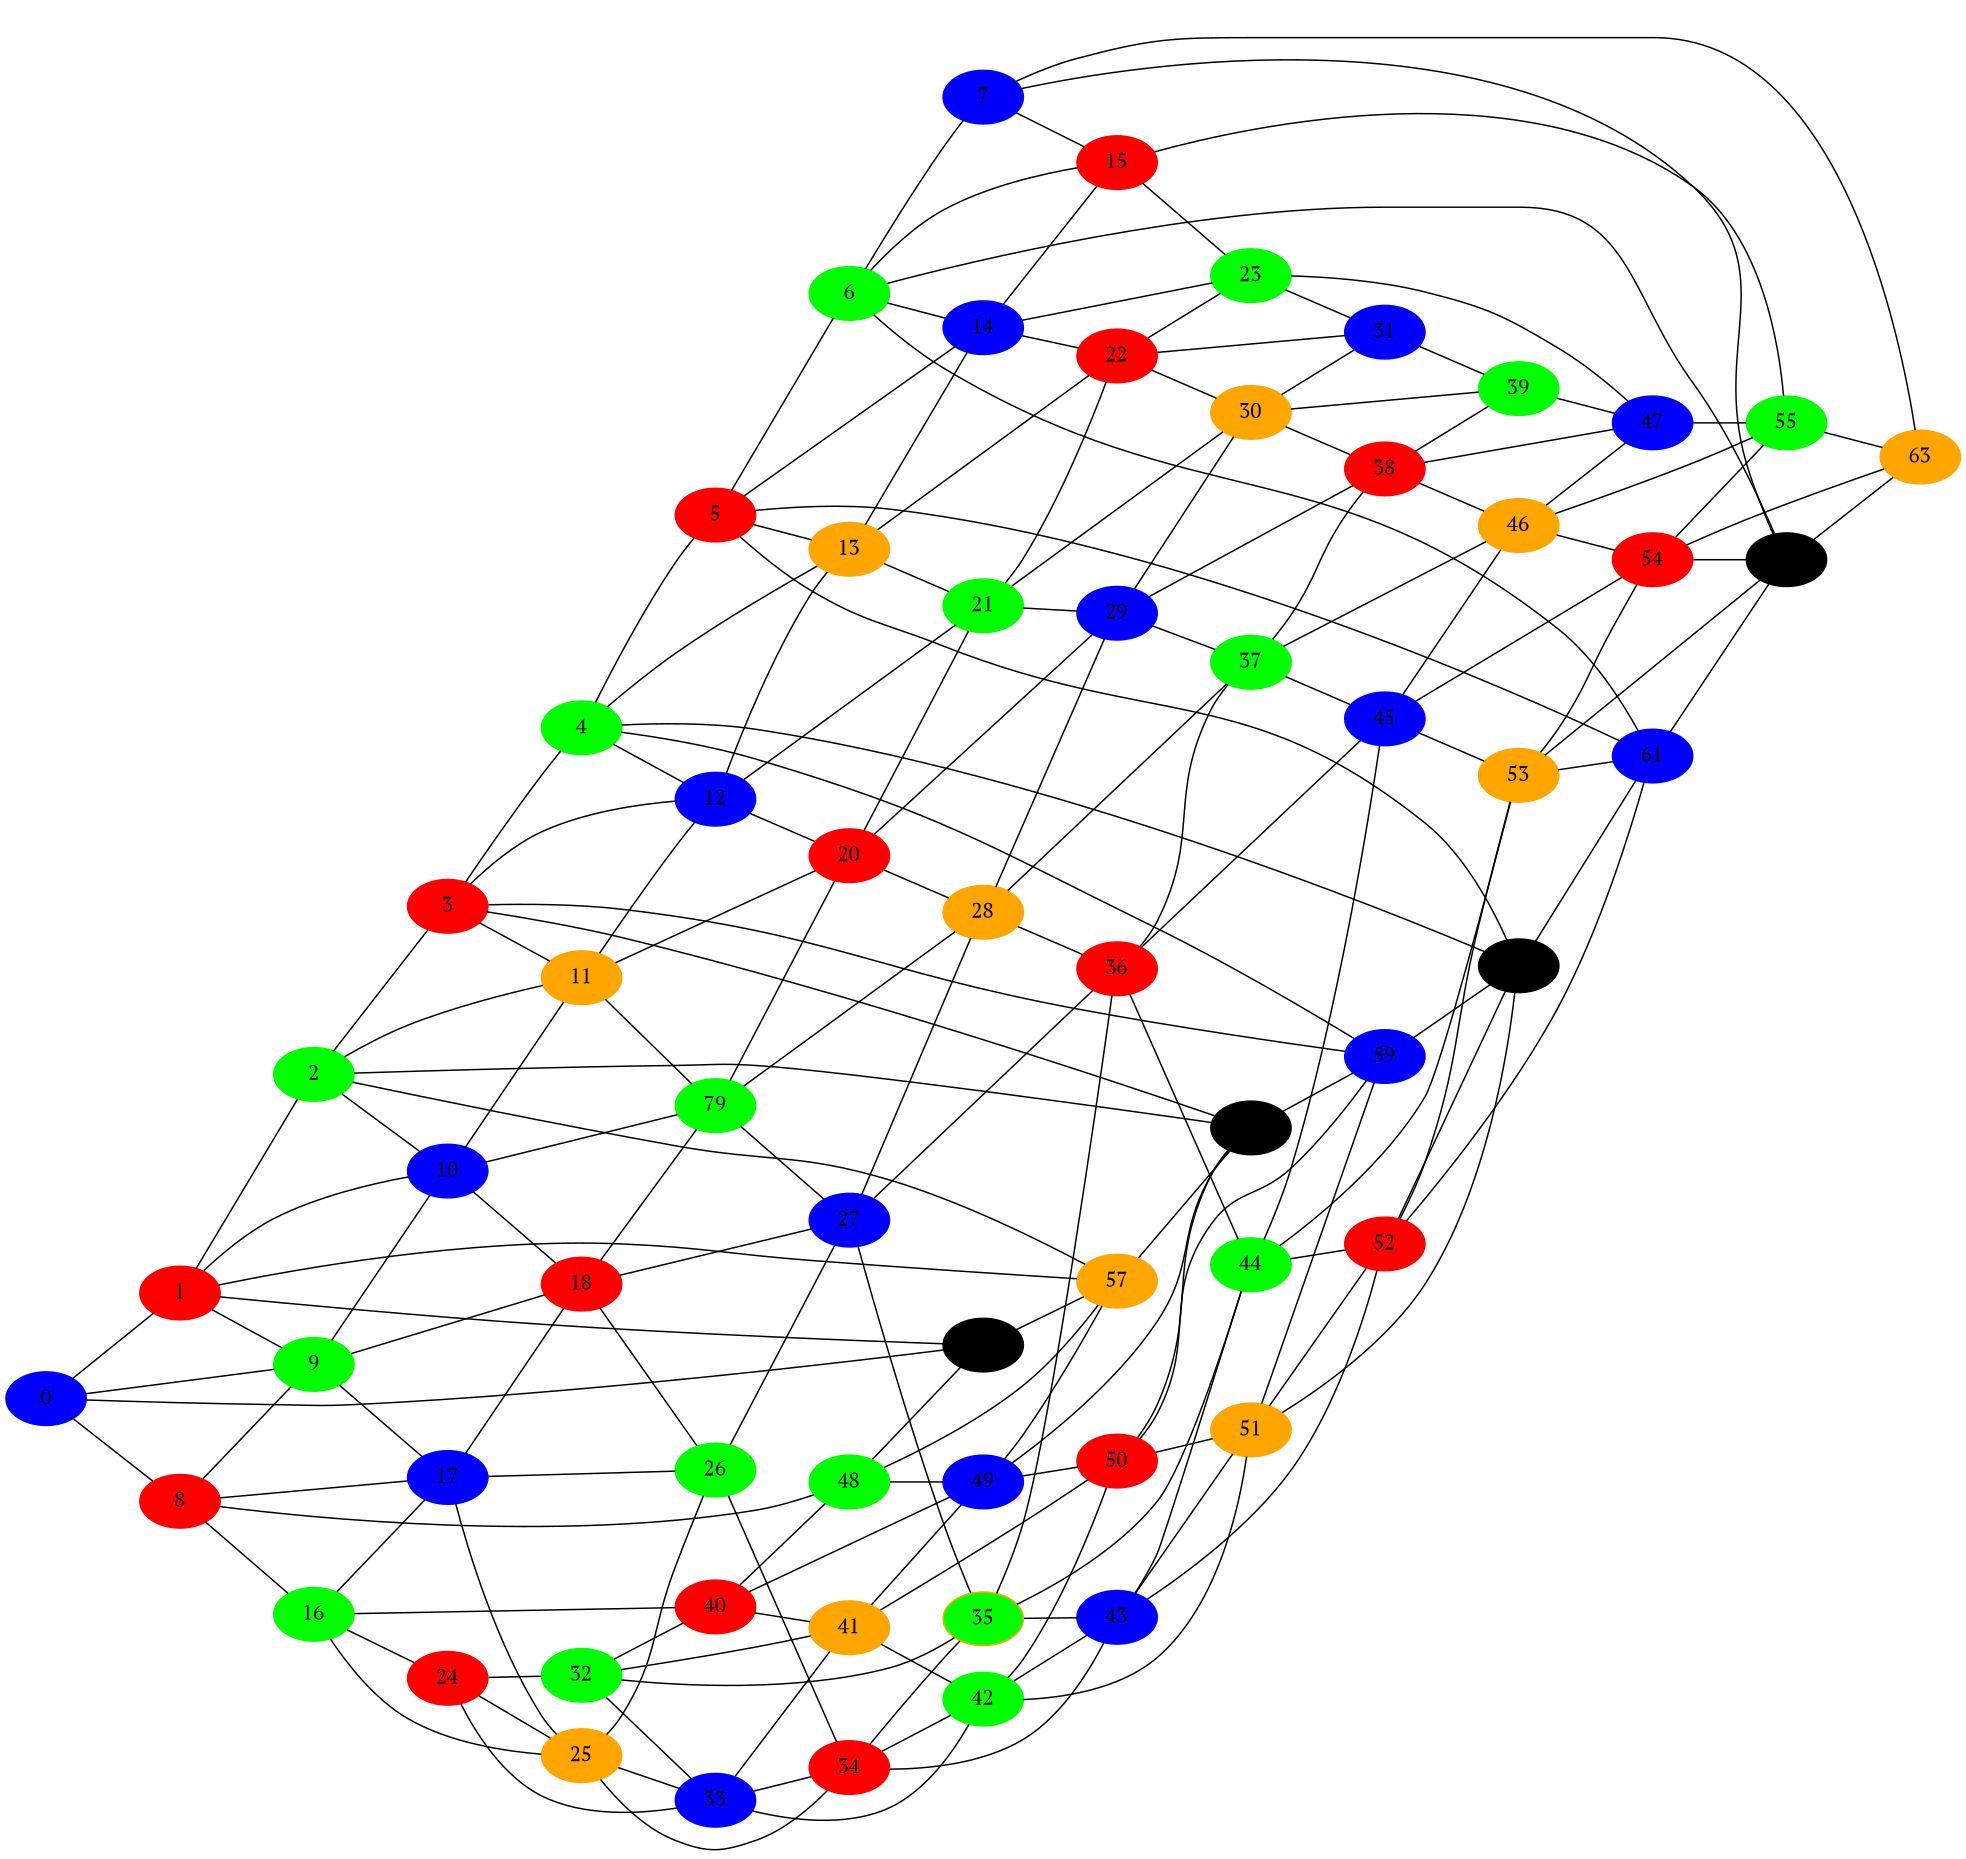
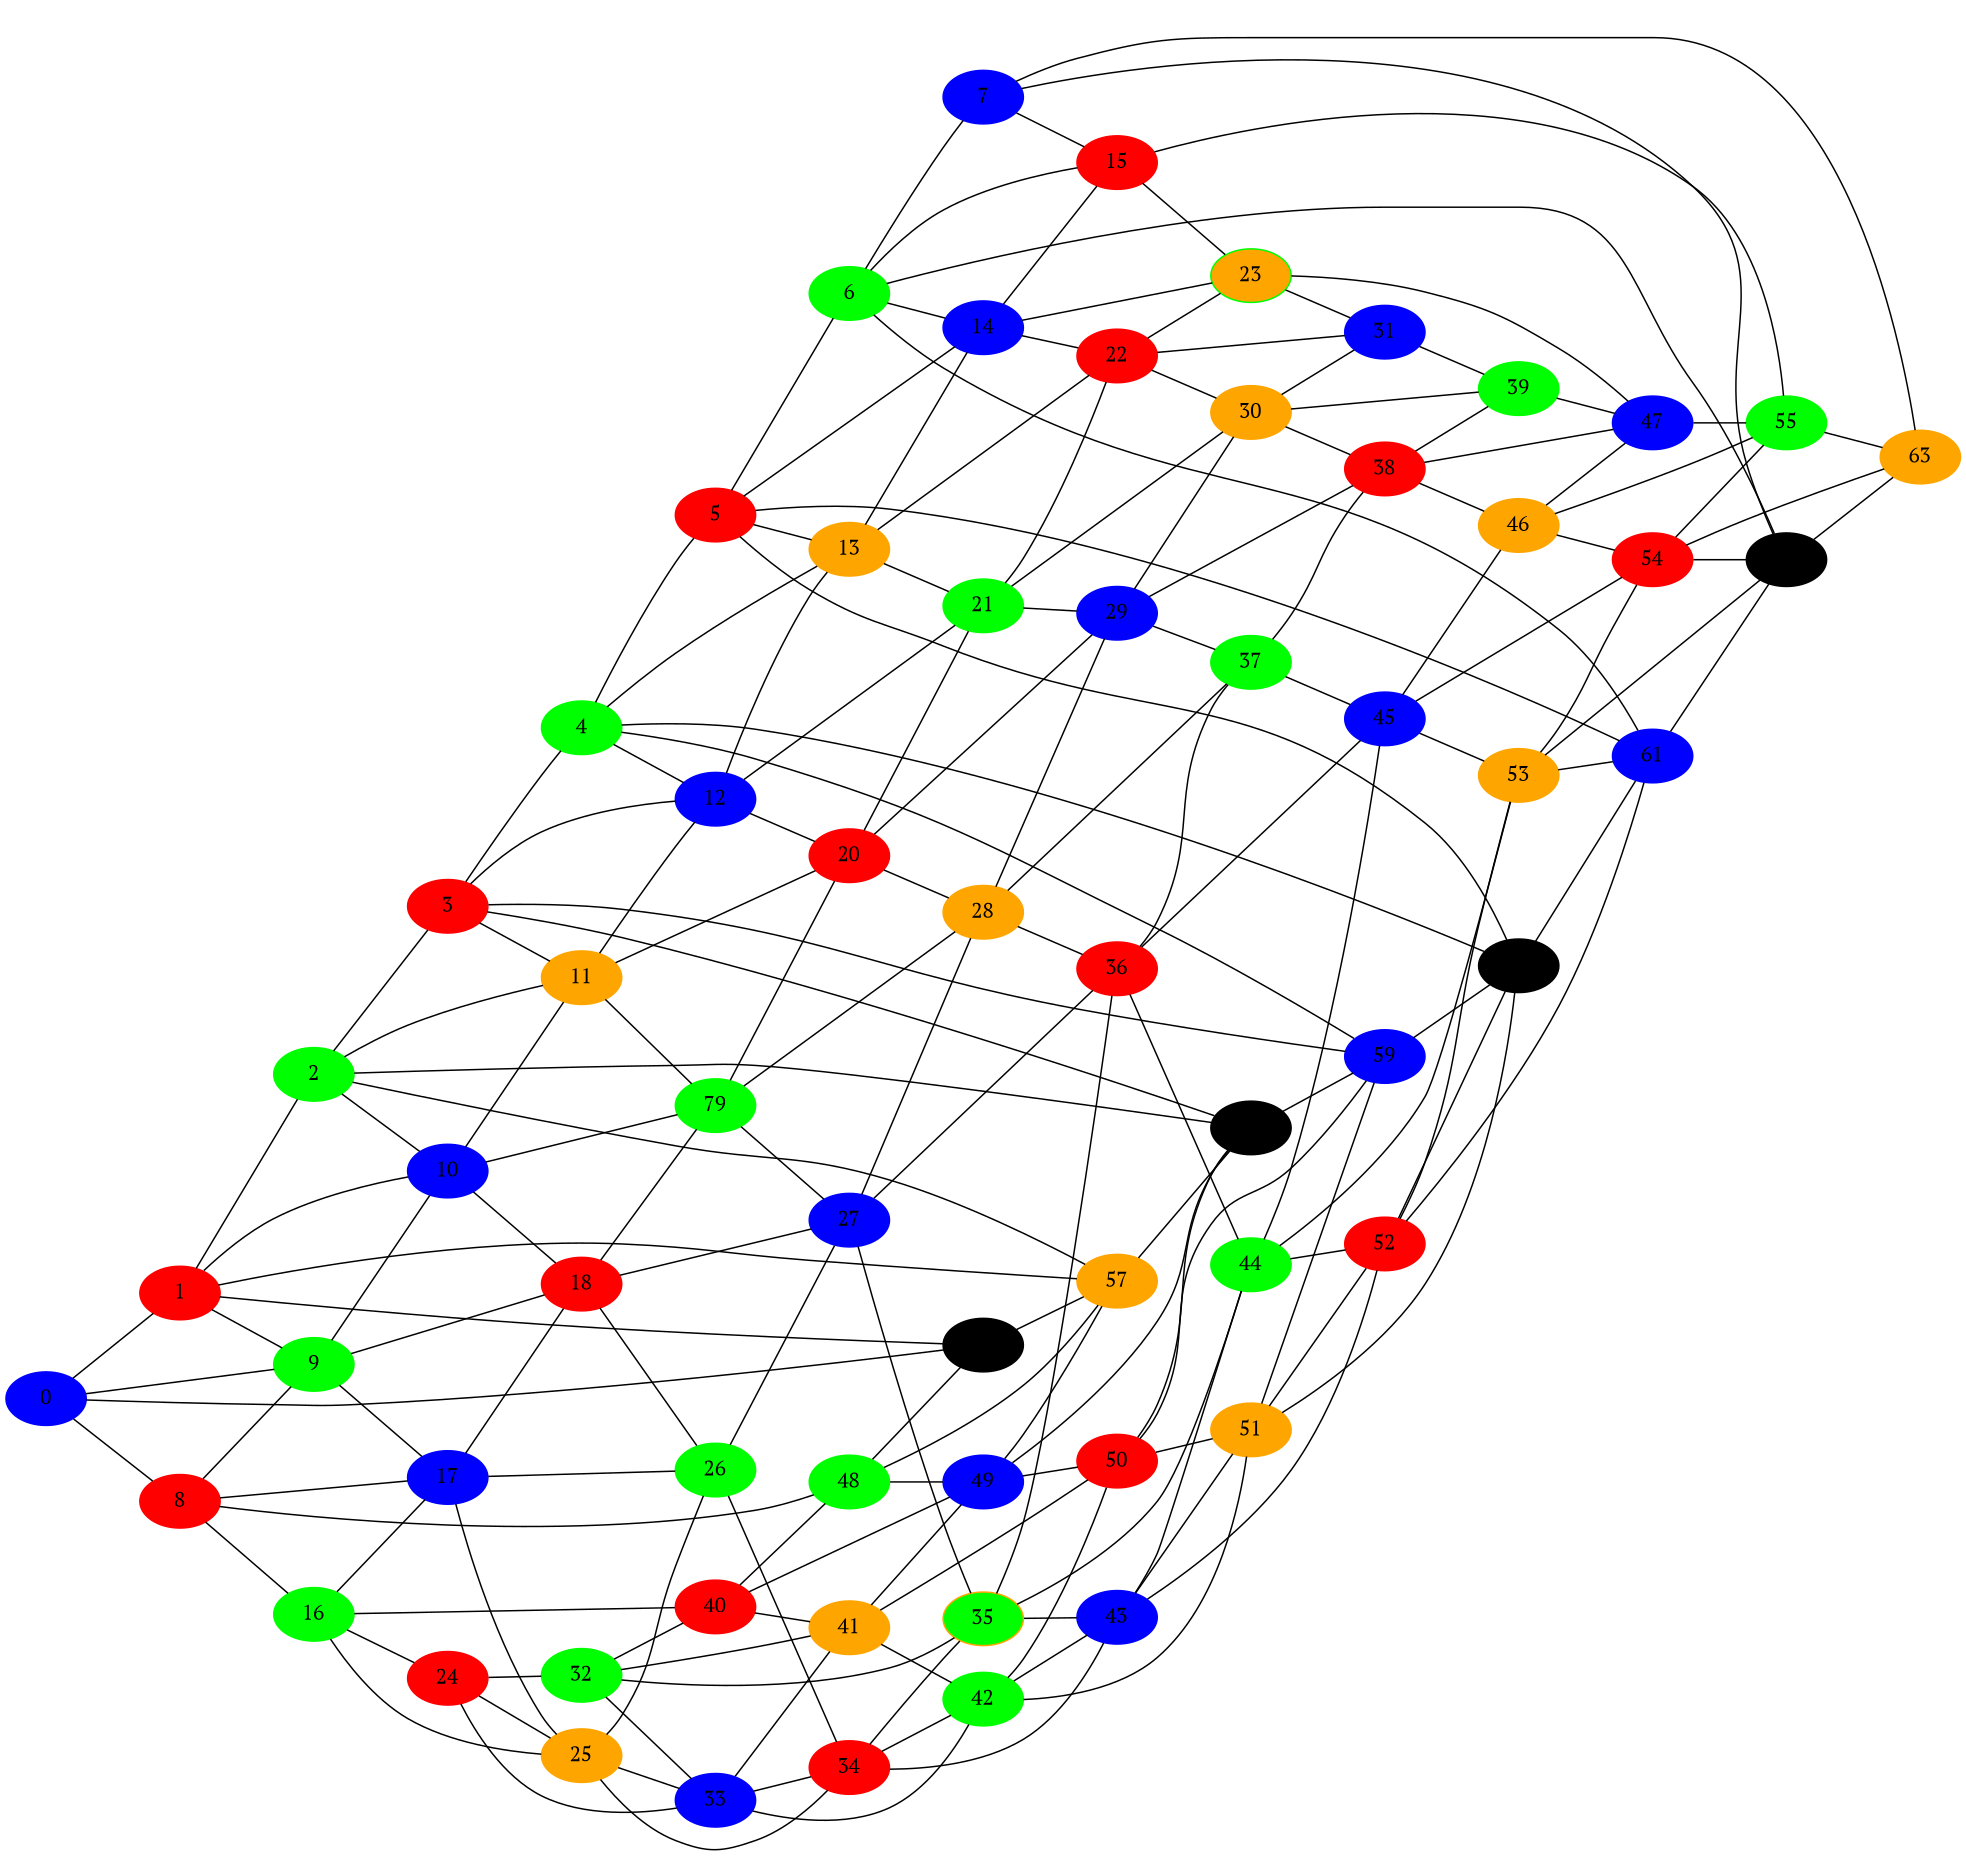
  graph {
    fontname="PT Serif"
    rankdir=LR
    node [color=red fontname="PT Serif" style=filled]
    edge [fontname="PT Serif"]
    1
    0 [color=blue]
    8
    9 [color=green]
    56 [color=black]
    2 [color=green]
    10 [color=blue]
    57 [color=orange]
    16 [color=green]
    17 [color=blue]
    48 [color=green]
    18
    3
    11 [color=orange]
    58 [color=black]
    n16 [color=green label=79]
    24
    25 [color=orange]
    40
    26 [color=green]
    49 [color=blue]
    27 [color=blue]
    4 [color=green]
    12 [color=blue]
    59 [color=blue]
    20
    28 [color=orange]
    5
    13 [color=orange]
    60 [color=black]
    21 [color=green]
    29 [color=blue]
    6 [color=green]
    14 [color=blue]
    61 [color=blue]
    22
    30 [color=orange]
    7 [color=blue]
    15
    62 [color=black]
-   23 [color=green]
+   23 [color=green fillcolor=orange]
    31 [color=blue]
    63 [color=orange]
    55 [color=green]
    47 [color=blue]
    32 [color=green]
    33 [color=blue]
    34
    41 [color=orange]
    50
    35 [color=orange fillcolor=green]
    36
    37 [color=green]
    38
    39 [color=green]
    42 [color=green]
    43 [color=blue]
    44 [color=green]
    45 [color=blue]
    46 [color=orange]
    51 [color=orange]
    52
    53 [color=orange]
    54
    1 -- 9
    1 -- 56
    1 -- 2
    1 -- 10
    1 -- 57
    0 -- 1
    0 -- 8
    0 -- 9
    0 -- 56
    8 -- 9
    8 -- 16
    8 -- 17
    8 -- 48
    9 -- 10
    9 -- 17
    9 -- 18
    56 -- 57
    2 -- 10
    2 -- 57
    2 -- 3
    2 -- 11
    2 -- 58
    10 -- 18
    10 -- 11
    10 -- n16
    57 -- 58
    16 -- 17
    16 -- 24
    16 -- 25
    16 -- 40
    17 -- 18
    17 -- 25
    17 -- 26
    48 -- 56
    48 -- 57
    48 -- 49
    18 -- n16
    18 -- 26
    18 -- 27
    3 -- 11
    3 -- 58
    3 -- 4
    3 -- 12
    3 -- 59
    11 -- n16
    11 -- 12
    11 -- 20
    58 -- 59
    n16 -- 27
    n16 -- 20
    n16 -- 28
    24 -- 25
    24 -- 32
    24 -- 33
    25 -- 26
    25 -- 33
    25 -- 34
    40 -- 48
    40 -- 49
    40 -- 41
    26 -- 27
    26 -- 34
    49 -- 57
    49 -- 58
    49 -- 50
    27 -- 28
    27 -- 35
    27 -- 36
    4 -- 12
    4 -- 59
    4 -- 5
    4 -- 13
    4 -- 60
    12 -- 20
    12 -- 13
    12 -- 21
    59 -- 60
    20 -- 28
    20 -- 21
    20 -- 29
    28 -- 29
    28 -- 36
    28 -- 37
    5 -- 13
    5 -- 60
    5 -- 6
    5 -- 14
    5 -- 61
    13 -- 21
    13 -- 14
    13 -- 22
    60 -- 61
    21 -- 29
    21 -- 22
    21 -- 30
    29 -- 30
    29 -- 37
    29 -- 38
    6 -- 14
    6 -- 61
    6 -- 7
    6 -- 15
    6 -- 62
    14 -- 22
    14 -- 15
    14 -- 23
    61 -- 62
    22 -- 30
    22 -- 23
    22 -- 31
    30 -- 31
    30 -- 38
    30 -- 39
    7 -- 15
    7 -- 62
    7 -- 63
    15 -- 23
    15 -- 55
    62 -- 63
    23 -- 31
    23 -- 47
    31 -- 39
    55 -- 63
    47 -- 55
    32 -- 40
    32 -- 33
    32 -- 41
    32 -- 35
    33 -- 34
    33 -- 41
    33 -- 42
    34 -- 35
    34 -- 42
    34 -- 43
    41 -- 49
    41 -- 50
    41 -- 42
    50 -- 58
    50 -- 59
    50 -- 51
    35 -- 36
    35 -- 43
    35 -- 44
    36 -- 37
    36 -- 44
    36 -- 45
    37 -- 38
    37 -- 45
-   37 -- 46
    38 -- 47
    38 -- 39
    38 -- 46
    39 -- 47
    42 -- 50
    42 -- 43
    42 -- 51
    43 -- 44
    43 -- 51
    43 -- 52
    44 -- 45
    44 -- 52
    44 -- 53
    45 -- 46
    45 -- 53
    45 -- 54
    46 -- 55
    46 -- 47
    46 -- 54
    51 -- 59
    51 -- 60
    51 -- 52
    52 -- 60
    52 -- 61
    52 -- 53
    53 -- 61
    53 -- 62
    53 -- 54
    54 -- 62
    54 -- 63
    54 -- 55
  }
